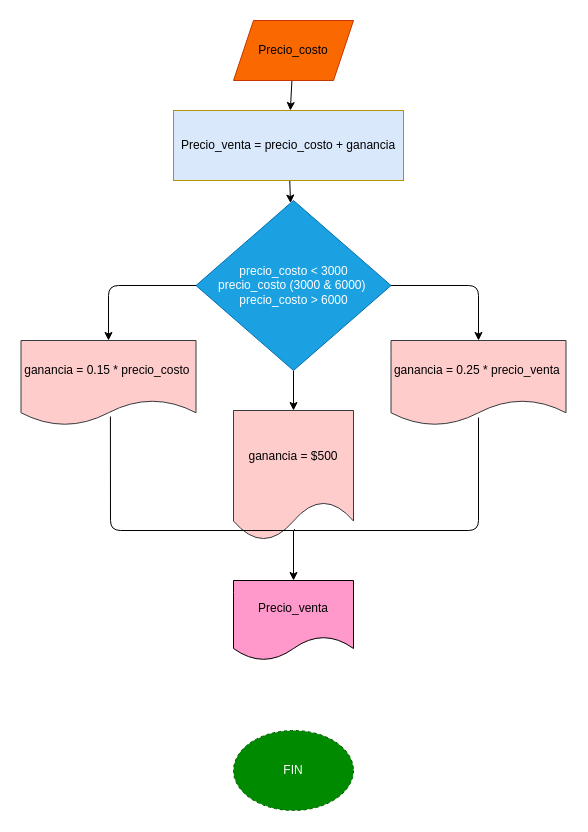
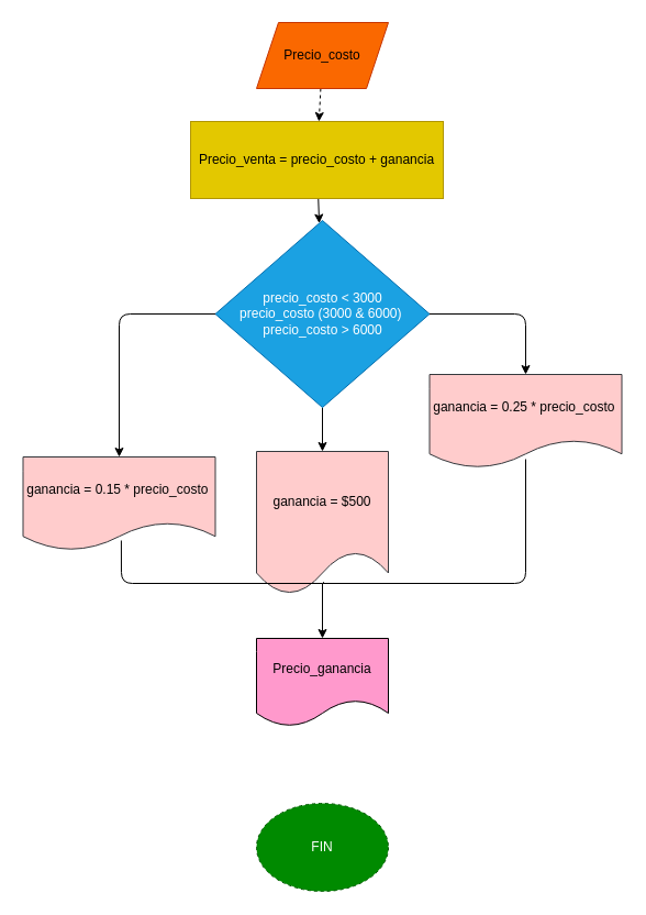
  <mxCell id="0" />
  <mxCell id="1" parent="0" />
- <mxCell id="2" value="" style="edgeStyle=none;html=1;" edge="1" parent="1" source="3" target="5"><mxGeometry relative="1" as="geometry" /></mxCell>
+ <mxCell id="2" value="" style="edgeStyle=none;html=1;dashed=1;" edge="1" parent="1" source="3" target="5"><mxGeometry relative="1" as="geometry" /></mxCell>
  <mxCell id="3" value="Precio_costo" style="shape=parallelogram;perimeter=parallelogramPerimeter;whiteSpace=wrap;html=1;fixedSize=1;fillColor=#fa6800;strokeColor=#C73500;fontColor=#000000;" vertex="1" parent="1"><mxGeometry x="233" y="20" width="120" height="60" as="geometry" /></mxCell>
  <mxCell id="4" value="" style="edgeStyle=none;html=1;" edge="1" parent="1" source="5" target="7"><mxGeometry relative="1" as="geometry" /></mxCell>
- <mxCell id="5" value="Precio_venta = precio_costo + ganancia" style="whiteSpace=wrap;html=1;fillColor=#dae8fc;strokeColor=#B09500;fontColor=#000000;" vertex="1" parent="1"><mxGeometry x="173" y="110" width="230" height="70" as="geometry" /></mxCell>
+ <mxCell id="5" value="Precio_venta = precio_costo + ganancia" style="whiteSpace=wrap;html=1;fillColor=#e3c800;strokeColor=#B09500;fontColor=#000000;" vertex="1" parent="1"><mxGeometry x="173" y="110" width="230" height="70" as="geometry" /></mxCell>
  <mxCell id="6" value="" style="edgeStyle=none;html=1;" edge="1" parent="1" source="7" target="8"><mxGeometry relative="1" as="geometry" /></mxCell>
  <mxCell id="7" value="precio_costo &amp;lt; 3000&lt;br&gt;precio_costo (3000 &amp;amp; 6000)&amp;nbsp;&lt;br&gt;precio_costo &amp;gt; 6000" style="rhombus;whiteSpace=wrap;html=1;fillColor=#1ba1e2;strokeColor=#006EAF;fontColor=#ffffff;" vertex="1" parent="1"><mxGeometry x="195.5" y="200" width="195" height="170" as="geometry" /></mxCell>
  <mxCell id="8" value="&lt;font color=&quot;#000000&quot;&gt;ganancia = $500&lt;/font&gt;" style="shape=document;whiteSpace=wrap;html=1;boundedLbl=1;fillColor=#ffcccc;strokeColor=#36393d;" vertex="1" parent="1"><mxGeometry x="233" y="410" width="120" height="130" as="geometry" /></mxCell>
- <mxCell id="9" value="&lt;font color=&quot;#000000&quot;&gt;ganancia = 0.15 * precio_costo&amp;nbsp;&lt;/font&gt;" style="shape=document;whiteSpace=wrap;html=1;boundedLbl=1;fillColor=#ffcccc;strokeColor=#36393d;" vertex="1" parent="1"><mxGeometry x="20.5" y="340" width="175" height="85" as="geometry" /></mxCell>
- <mxCell id="10" value="&lt;font color=&quot;#000000&quot;&gt;ganancia = 0.25 * precio_venta&amp;nbsp;&lt;/font&gt;" style="shape=document;whiteSpace=wrap;html=1;boundedLbl=1;fillColor=#ffcccc;strokeColor=#36393d;" vertex="1" parent="1"><mxGeometry x="390.5" y="340" width="175" height="85" as="geometry" /></mxCell>
+ <mxCell id="9" value="&lt;font color=&quot;#000000&quot;&gt;ganancia = 0.15 * precio_costo&amp;nbsp;&lt;/font&gt;" style="shape=document;whiteSpace=wrap;html=1;boundedLbl=1;fillColor=#ffcccc;strokeColor=#36393d;" vertex="1" parent="1"><mxGeometry x="20.5" y="415" width="175" height="85" as="geometry" /></mxCell>
+ <mxCell id="10" value="&lt;font color=&quot;#000000&quot;&gt;ganancia = 0.25 * precio_costo&amp;nbsp;&lt;/font&gt;" style="shape=document;whiteSpace=wrap;html=1;boundedLbl=1;fillColor=#ffcccc;strokeColor=#36393d;" vertex="1" parent="1"><mxGeometry x="390.5" y="340" width="175" height="85" as="geometry" /></mxCell>
  <mxCell id="11" value="" style="endArrow=classic;html=1;fontColor=#000000;exitX=1;exitY=0.5;exitDx=0;exitDy=0;entryX=0.5;entryY=0;entryDx=0;entryDy=0;" edge="1" parent="1" source="7" target="10"><mxGeometry width="50" height="50" relative="1" as="geometry"><mxPoint x="303" y="410" as="sourcePoint" /><mxPoint x="353" y="360" as="targetPoint" /><Array as="points"><mxPoint x="478" y="285" /></Array></mxGeometry></mxCell>
  <mxCell id="12" value="" style="endArrow=classic;html=1;fontColor=#000000;exitX=0;exitY=0.5;exitDx=0;exitDy=0;entryX=0.5;entryY=0;entryDx=0;entryDy=0;" edge="1" parent="1" source="7" target="9"><mxGeometry width="50" height="50" relative="1" as="geometry"><mxPoint x="53" y="350" as="sourcePoint" /><mxPoint x="103" y="300" as="targetPoint" /><Array as="points"><mxPoint x="108" y="285" /></Array></mxGeometry></mxCell>
- <mxCell id="13" value="Precio_venta" style="shape=document;whiteSpace=wrap;html=1;boundedLbl=1;fontColor=#000000;fillColor=#FF99CC;" vertex="1" parent="1"><mxGeometry x="233" y="580" width="120" height="80" as="geometry" /></mxCell>
+ <mxCell id="13" value="Precio_ganancia" style="shape=document;whiteSpace=wrap;html=1;boundedLbl=1;fontColor=#000000;fillColor=#FF99CC;" vertex="1" parent="1"><mxGeometry x="233" y="580" width="120" height="80" as="geometry" /></mxCell>
  <mxCell id="14" value="" style="endArrow=none;html=1;fontColor=#000000;exitX=0.511;exitY=0.894;exitDx=0;exitDy=0;exitPerimeter=0;" edge="1" parent="1" source="9"><mxGeometry width="50" height="50" relative="1" as="geometry"><mxPoint x="263" y="550" as="sourcePoint" /><mxPoint x="293" y="530" as="targetPoint" /><Array as="points"><mxPoint x="110" y="530" /></Array></mxGeometry></mxCell>
  <mxCell id="15" value="" style="endArrow=none;html=1;fontColor=#000000;entryX=0.508;entryY=0.913;entryDx=0;entryDy=0;entryPerimeter=0;" edge="1" parent="1" target="8"><mxGeometry width="50" height="50" relative="1" as="geometry"><mxPoint x="294" y="530" as="sourcePoint" /><mxPoint x="313" y="500" as="targetPoint" /></mxGeometry></mxCell>
  <mxCell id="16" value="" style="endArrow=none;html=1;fontColor=#000000;entryX=0.5;entryY=0.906;entryDx=0;entryDy=0;entryPerimeter=0;" edge="1" parent="1" target="10"><mxGeometry width="50" height="50" relative="1" as="geometry"><mxPoint x="293" y="530" as="sourcePoint" /><mxPoint x="313" y="500" as="targetPoint" /><Array as="points"><mxPoint x="478" y="530" /></Array></mxGeometry></mxCell>
  <mxCell id="17" value="" style="endArrow=classic;html=1;fontColor=#000000;" edge="1" parent="1"><mxGeometry width="50" height="50" relative="1" as="geometry"><mxPoint x="293" y="530" as="sourcePoint" /><mxPoint x="293" y="580" as="targetPoint" /></mxGeometry></mxCell>
  <mxCell id="18" value="FIN" style="ellipse;whiteSpace=wrap;html=1;fontColor=#ffffff;fillColor=#008a00;strokeColor=#005700;dashed=1;" vertex="1" parent="1"><mxGeometry x="233" y="730" width="120" height="80" as="geometry" /></mxCell>
